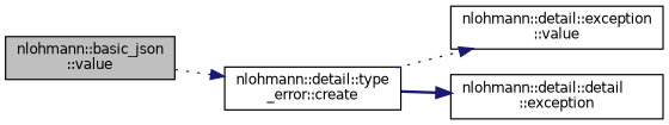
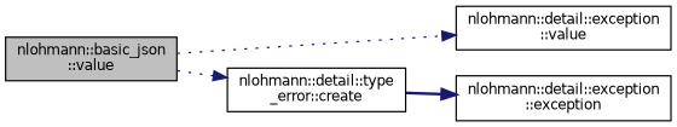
  digraph {
    rankdir=LR
    node [color=black fillcolor=white fontname=Helvetica fontsize=10 shape=record style=filled]
    edge [color=midnightblue fontname=Helvetica fontsize=10 labelfontname=Helvetica labelfontsize=10 style=dotted]
    n1 [fillcolor=grey75 fontcolor=black height=0.2 label="nlohmann::basic_json\l::value" width=0.4]
    n2 [height=0.2 label="nlohmann::detail::type\l_error::create" width=0.4]
    n3 [height=0.2 label="nlohmann::detail::exception\l::value" width=0.4]
-   n4 [height=0.2 label="nlohmann::detail::detail\l::exception" width=0.4]
+   n4 [height=0.2 label="nlohmann::detail::exception\l::exception" width=0.4]
    n1 -> n2
-   n2 -> n3
+   n1 -> n3
    n2 -> n4 [style=bold]
  }
